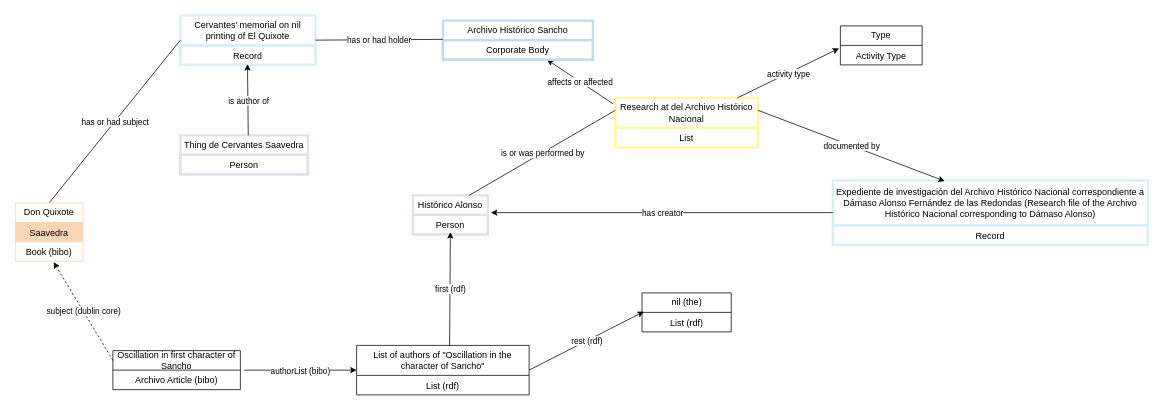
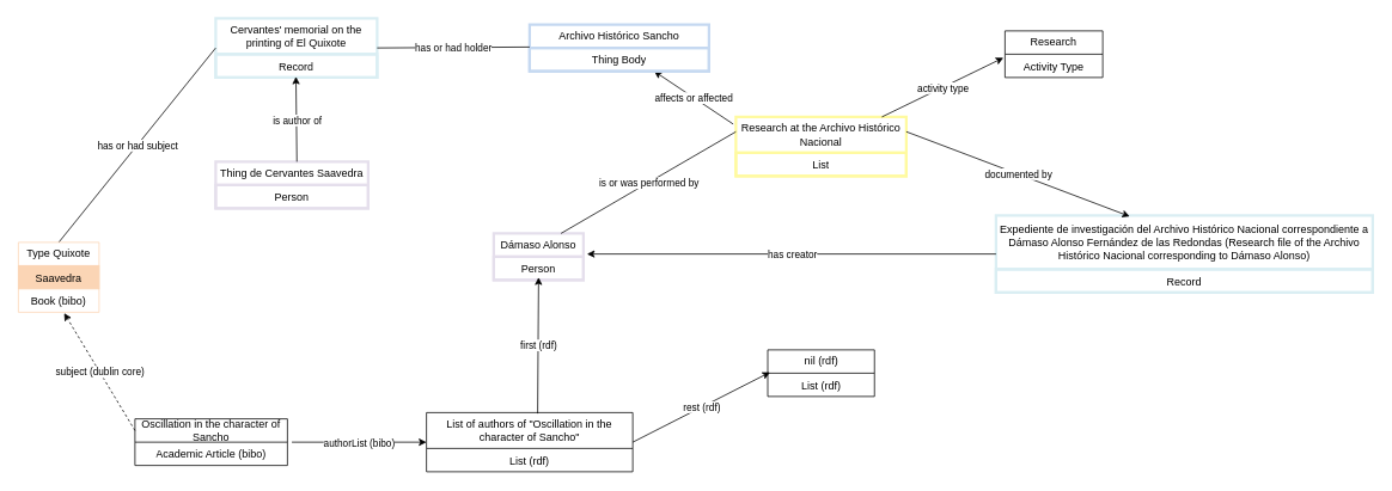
  <mxCell id="0" />
  <mxCell id="1" parent="0" />
- <mxCell id="2" value="Histórico Alonso" style="swimlane;fontStyle=0;childLayout=stackLayout;horizontal=1;startSize=26;strokeColor=#E5DFEC;strokeWidth=3;fillColor=none;horizontalStack=0;resizeParent=1;resizeParentMax=0;resizeLast=0;collapsible=1;marginBottom=0;whiteSpace=wrap;html=1;" parent="1" vertex="1"><mxGeometry x="550" y="260" width="100" height="52" as="geometry" /></mxCell>
+ <mxCell id="2" value="Dámaso Alonso" style="swimlane;fontStyle=0;childLayout=stackLayout;horizontal=1;startSize=26;strokeColor=#E5DFEC;strokeWidth=3;fillColor=none;horizontalStack=0;resizeParent=1;resizeParentMax=0;resizeLast=0;collapsible=1;marginBottom=0;whiteSpace=wrap;html=1;" parent="1" vertex="1"><mxGeometry x="550" y="260" width="100" height="52" as="geometry" /></mxCell>
  <mxCell id="3" value="Person" style="text;strokeColor=#E5DFEC;strokeWidth=3;fillColor=none;align=center;verticalAlign=top;spacingLeft=4;spacingRight=4;overflow=hidden;rotatable=0;points=[[0,0.5],[1,0.5]];portConstraint=eastwest;whiteSpace=wrap;html=1;" parent="2" vertex="1"><mxGeometry y="26" width="100" height="26" as="geometry" /></mxCell>
- <mxCell id="4" value="Research at del Archivo Histórico Nacional" style="swimlane;fontStyle=0;childLayout=stackLayout;horizontal=1;startSize=40;strokeColor=#FFFAA0;strokeWidth=3;fillColor=none;horizontalStack=0;resizeParent=1;resizeParentMax=0;resizeLast=0;collapsible=1;marginBottom=0;whiteSpace=wrap;html=1;" parent="1" vertex="1"><mxGeometry x="820" y="130" width="190" height="66" as="geometry" /></mxCell>
+ <mxCell id="4" value="Research at the Archivo Histórico Nacional" style="swimlane;fontStyle=0;childLayout=stackLayout;horizontal=1;startSize=40;strokeColor=#FFFAA0;strokeWidth=3;fillColor=none;horizontalStack=0;resizeParent=1;resizeParentMax=0;resizeLast=0;collapsible=1;marginBottom=0;whiteSpace=wrap;html=1;" parent="1" vertex="1"><mxGeometry x="820" y="130" width="190" height="66" as="geometry" /></mxCell>
  <mxCell id="5" value="List" style="text;strokeColor=#FFFAA0;strokeWidth=3;fillColor=none;align=center;verticalAlign=top;spacingLeft=4;spacingRight=4;overflow=hidden;rotatable=0;points=[[0,0.5],[1,0.5]];portConstraint=eastwest;whiteSpace=wrap;html=1;" parent="4" vertex="1"><mxGeometry y="40" width="190" height="26" as="geometry" /></mxCell>
  <mxCell id="6" value="" style="endArrow=none;html=1;rounded=0;exitX=0;exitY=0.25;exitDx=0;exitDy=0;entryX=0.75;entryY=0;entryDx=0;entryDy=0;" parent="1" source="4" target="2" edge="1"><mxGeometry relative="1" as="geometry"><mxPoint x="500" y="280" as="sourcePoint" /><mxPoint x="710" y="240" as="targetPoint" /></mxGeometry></mxCell>
  <mxCell id="7" value="is or was performed by" style="edgeLabel;resizable=0;html=1;;align=center;verticalAlign=middle;" parent="6" connectable="0" vertex="1"><mxGeometry relative="1" as="geometry" /></mxCell>
  <mxCell id="8" value="Expediente de investigación del Archivo Histórico Nacional correspondiente a Dámaso Alonso Fernández de las Redondas (Research file of the Archivo Histórico Nacional corresponding to Dámaso Alonso)" style="swimlane;fontStyle=0;childLayout=stackLayout;horizontal=1;startSize=60;strokeColor=#DAEEF3;strokeWidth=3;fillColor=none;horizontalStack=0;resizeParent=1;resizeParentMax=0;resizeLast=0;collapsible=1;marginBottom=0;whiteSpace=wrap;html=1;" parent="1" vertex="1"><mxGeometry x="1110" y="240" width="420" height="86" as="geometry" /></mxCell>
  <mxCell id="9" value="Record" style="text;strokeColor=#DAEEF3;strokeWidth=3;fillColor=none;align=center;verticalAlign=top;spacingLeft=4;spacingRight=4;overflow=hidden;rotatable=0;points=[[0,0.5],[1,0.5]];portConstraint=eastwest;whiteSpace=wrap;html=1;" parent="8" vertex="1"><mxGeometry y="60" width="420" height="26" as="geometry" /></mxCell>
  <mxCell id="10" value="" style="endArrow=classic;html=1;rounded=0;entryX=1.04;entryY=-0.115;entryDx=0;entryDy=0;entryPerimeter=0;exitX=0;exitY=0.5;exitDx=0;exitDy=0;" parent="1" source="8" target="3" edge="1"><mxGeometry relative="1" as="geometry"><mxPoint x="960" y="220" as="sourcePoint" /><mxPoint x="1160" y="220" as="targetPoint" /></mxGeometry></mxCell>
  <mxCell id="11" value="has creator" style="edgeLabel;resizable=0;html=1;;align=center;verticalAlign=middle;" parent="10" connectable="0" vertex="1"><mxGeometry relative="1" as="geometry" /></mxCell>
  <mxCell id="12" value="" style="endArrow=classic;html=1;rounded=0;exitX=1;exitY=0.25;exitDx=0;exitDy=0;entryX=0.355;entryY=0.012;entryDx=0;entryDy=0;entryPerimeter=0;" parent="1" source="4" target="8" edge="1"><mxGeometry relative="1" as="geometry"><mxPoint x="1110" y="147" as="sourcePoint" /><mxPoint x="925" y="260" as="targetPoint" /></mxGeometry></mxCell>
  <mxCell id="13" value="documented by" style="edgeLabel;resizable=0;html=1;;align=center;verticalAlign=middle;" parent="12" connectable="0" vertex="1"><mxGeometry relative="1" as="geometry" /></mxCell>
  <mxCell id="14" value="" style="endArrow=classic;html=1;rounded=0;exitX=-0.016;exitY=0.121;exitDx=0;exitDy=0;exitPerimeter=0;" parent="1" source="4" target="18" edge="1"><mxGeometry relative="1" as="geometry"><mxPoint x="809" y="130" as="sourcePoint" /><mxPoint x="650" y="40" as="targetPoint" /></mxGeometry></mxCell>
  <mxCell id="15" value="affects or affected" style="edgeLabel;resizable=0;html=1;;align=center;verticalAlign=middle;" parent="14" connectable="0" vertex="1"><mxGeometry relative="1" as="geometry" /></mxCell>
  <mxCell id="16" value="Thing de Cervantes Saavedra" style="swimlane;fontStyle=0;childLayout=stackLayout;horizontal=1;startSize=26;strokeColor=#E5DFEC;strokeWidth=3;fillColor=none;horizontalStack=0;resizeParent=1;resizeParentMax=0;resizeLast=0;collapsible=1;marginBottom=0;whiteSpace=wrap;html=1;" parent="1" vertex="1"><mxGeometry x="240" y="180" width="170" height="52" as="geometry" /></mxCell>
  <mxCell id="17" value="Person" style="text;strokeColor=#E5DFEC;strokeWidth=3;fillColor=none;align=center;verticalAlign=top;spacingLeft=4;spacingRight=4;overflow=hidden;rotatable=0;points=[[0,0.5],[1,0.5]];portConstraint=eastwest;whiteSpace=wrap;html=1;" parent="16" vertex="1"><mxGeometry y="26" width="170" height="26" as="geometry" /></mxCell>
  <mxCell id="18" value="Archivo Histórico Sancho" style="swimlane;fontStyle=0;childLayout=stackLayout;horizontal=1;startSize=26;strokeColor=#C6D9F1;strokeWidth=3;fillColor=none;horizontalStack=0;resizeParent=1;resizeParentMax=0;resizeLast=0;collapsible=1;marginBottom=0;whiteSpace=wrap;html=1;" parent="1" vertex="1"><mxGeometry x="590" y="27" width="200" height="52" as="geometry" /></mxCell>
- <mxCell id="19" value="Corporate Body" style="text;strokeColor=#C6D9F1;strokeWidth=3;fillColor=none;align=center;verticalAlign=top;spacingLeft=4;spacingRight=4;overflow=hidden;rotatable=0;points=[[0,0.5],[1,0.5]];portConstraint=eastwest;whiteSpace=wrap;html=1;" parent="18" vertex="1"><mxGeometry y="26" width="200" height="26" as="geometry" /></mxCell>
- <mxCell id="20" value="Cervantes' memorial on nil printing of El Quixote" style="swimlane;fontStyle=0;childLayout=stackLayout;horizontal=1;startSize=40;strokeColor=#DAEEF3;strokeWidth=3;fillColor=none;horizontalStack=0;resizeParent=1;resizeParentMax=0;resizeLast=0;collapsible=1;marginBottom=0;whiteSpace=wrap;html=1;" parent="1" vertex="1"><mxGeometry x="240" y="20" width="180" height="66" as="geometry" /></mxCell>
+ <mxCell id="19" value="Thing Body" style="text;strokeColor=#C6D9F1;strokeWidth=3;fillColor=none;align=center;verticalAlign=top;spacingLeft=4;spacingRight=4;overflow=hidden;rotatable=0;points=[[0,0.5],[1,0.5]];portConstraint=eastwest;whiteSpace=wrap;html=1;" parent="18" vertex="1"><mxGeometry y="26" width="200" height="26" as="geometry" /></mxCell>
+ <mxCell id="20" value="Cervantes' memorial on the printing of El Quixote" style="swimlane;fontStyle=0;childLayout=stackLayout;horizontal=1;startSize=40;strokeColor=#DAEEF3;strokeWidth=3;fillColor=none;horizontalStack=0;resizeParent=1;resizeParentMax=0;resizeLast=0;collapsible=1;marginBottom=0;whiteSpace=wrap;html=1;" parent="1" vertex="1"><mxGeometry x="240" y="20" width="180" height="66" as="geometry" /></mxCell>
  <mxCell id="21" value="Record" style="text;strokeColor=#DAEEF3;strokeWidth=3;fillColor=none;align=center;verticalAlign=top;spacingLeft=4;spacingRight=4;overflow=hidden;rotatable=0;points=[[0,0.5],[1,0.5]];portConstraint=eastwest;whiteSpace=wrap;html=1;" parent="20" vertex="1"><mxGeometry y="40" width="180" height="26" as="geometry" /></mxCell>
  <mxCell id="22" value="" style="endArrow=none;html=1;rounded=0;exitX=1;exitY=0.5;exitDx=0;exitDy=0;entryX=0;entryY=-0.038;entryDx=0;entryDy=0;entryPerimeter=0;" parent="1" source="20" target="19" edge="1"><mxGeometry relative="1" as="geometry"><mxPoint x="440" y="52" as="sourcePoint" /><mxPoint x="635" y="-61" as="targetPoint" /></mxGeometry></mxCell>
  <mxCell id="23" value="has or had holder" style="edgeLabel;resizable=0;html=1;;align=center;verticalAlign=middle;" parent="22" connectable="0" vertex="1"><mxGeometry relative="1" as="geometry" /></mxCell>
  <mxCell id="24" value="" style="endArrow=classic;html=1;rounded=0;exitX=0.588;exitY=0.019;exitDx=0;exitDy=0;entryX=0.494;entryY=1;entryDx=0;entryDy=0;entryPerimeter=0;exitPerimeter=0;" parent="1" edge="1"><mxGeometry relative="1" as="geometry"><mxPoint x="330.52" y="179.998" as="sourcePoint" /><mxPoint x="329.48" y="85.01" as="targetPoint" /></mxGeometry></mxCell>
  <mxCell id="25" value="is author of" style="edgeLabel;resizable=0;html=1;;align=center;verticalAlign=middle;" parent="24" connectable="0" vertex="1"><mxGeometry relative="1" as="geometry" /></mxCell>
  <mxCell id="26" value="" style="endArrow=classic;html=1;rounded=0;entryX=0.5;entryY=0.885;entryDx=0;entryDy=0;entryPerimeter=0;exitX=0.539;exitY=0.015;exitDx=0;exitDy=0;exitPerimeter=0;" parent="1" source="37" target="3" edge="1"><mxGeometry relative="1" as="geometry"><mxPoint x="460" y="480" as="sourcePoint" /><mxPoint x="606" y="360.004" as="targetPoint" /></mxGeometry></mxCell>
  <mxCell id="27" value="first (rdf)" style="edgeLabel;resizable=0;html=1;;align=center;verticalAlign=middle;" parent="26" connectable="0" vertex="1"><mxGeometry relative="1" as="geometry" /></mxCell>
- <mxCell id="28" value="Oscillation in first character of Sancho" style="swimlane;fontStyle=0;childLayout=stackLayout;horizontal=1;startSize=26;fillColor=none;horizontalStack=0;resizeParent=1;resizeParentMax=0;resizeLast=0;collapsible=1;marginBottom=0;whiteSpace=wrap;html=1;" parent="1" vertex="1"><mxGeometry x="150" y="467" width="170" height="52" as="geometry"><mxRectangle x="981" y="570" width="50" height="40" as="alternateBounds" /></mxGeometry></mxCell>
- <mxCell id="29" value="&lt;div&gt;Archivo Article (bibo)&lt;/div&gt;" style="text;strokeColor=none;fillColor=none;align=center;verticalAlign=top;spacingLeft=4;spacingRight=4;overflow=hidden;rotatable=0;points=[[0,0.5],[1,0.5]];portConstraint=eastwest;whiteSpace=wrap;html=1;" parent="28" vertex="1"><mxGeometry y="26" width="170" height="26" as="geometry" /></mxCell>
+ <mxCell id="28" value="Oscillation in the character of Sancho" style="swimlane;fontStyle=0;childLayout=stackLayout;horizontal=1;startSize=26;fillColor=none;horizontalStack=0;resizeParent=1;resizeParentMax=0;resizeLast=0;collapsible=1;marginBottom=0;whiteSpace=wrap;html=1;" parent="1" vertex="1"><mxGeometry x="150" y="467" width="170" height="52" as="geometry"><mxRectangle x="981" y="570" width="50" height="40" as="alternateBounds" /></mxGeometry></mxCell>
+ <mxCell id="29" value="&lt;div&gt;Academic Article (bibo)&lt;/div&gt;" style="text;strokeColor=none;fillColor=none;align=center;verticalAlign=top;spacingLeft=4;spacingRight=4;overflow=hidden;rotatable=0;points=[[0,0.5],[1,0.5]];portConstraint=eastwest;whiteSpace=wrap;html=1;" parent="28" vertex="1"><mxGeometry y="26" width="170" height="26" as="geometry" /></mxCell>
  <mxCell id="30" value="" style="endArrow=none;html=1;rounded=0;exitX=0;exitY=0.5;exitDx=0;exitDy=0;entryX=0.5;entryY=0;entryDx=0;entryDy=0;" parent="1" source="20" target="32" edge="1"><mxGeometry relative="1" as="geometry"><mxPoint x="121.04" y="274.988" as="sourcePoint" /><mxPoint x="95" y="290" as="targetPoint" /></mxGeometry></mxCell>
  <mxCell id="31" value="has or had subject" style="edgeLabel;resizable=0;html=1;;align=center;verticalAlign=middle;" parent="30" connectable="0" vertex="1"><mxGeometry relative="1" as="geometry" /></mxCell>
- <mxCell id="32" value="Don Quixote" style="swimlane;fontStyle=0;childLayout=stackLayout;horizontal=1;startSize=26;strokeColor=#FBD5B5;fillColor=none;horizontalStack=0;resizeParent=1;resizeParentMax=0;resizeLast=0;collapsible=1;marginBottom=0;whiteSpace=wrap;html=1;" parent="1" vertex="1"><mxGeometry x="20" y="270" width="90" height="78" as="geometry" /></mxCell>
+ <mxCell id="32" value="Type Quixote" style="swimlane;fontStyle=0;childLayout=stackLayout;horizontal=1;startSize=26;strokeColor=#FBD5B5;fillColor=none;horizontalStack=0;resizeParent=1;resizeParentMax=0;resizeLast=0;collapsible=1;marginBottom=0;whiteSpace=wrap;html=1;" parent="1" vertex="1"><mxGeometry x="20" y="270" width="90" height="78" as="geometry" /></mxCell>
  <mxCell id="33" value="Saavedra" style="text;strokeColor=#FBD5B5;fillColor=#FBD5B5;align=center;verticalAlign=top;spacingLeft=4;spacingRight=4;overflow=hidden;rotatable=0;points=[[0,0.5],[1,0.5]];portConstraint=eastwest;whiteSpace=wrap;html=1;" parent="32" vertex="1"><mxGeometry y="26" width="90" height="26" as="geometry" /></mxCell>
  <mxCell id="34" value="Book (bibo)" style="text;align=center;verticalAlign=top;spacingLeft=4;spacingRight=4;overflow=hidden;rotatable=0;points=[[0,0.5],[1,0.5]];portConstraint=eastwest;whiteSpace=wrap;html=1;" parent="32" vertex="1"><mxGeometry y="52" width="90" height="26" as="geometry" /></mxCell>
  <mxCell id="35" value="" style="endArrow=classic;html=1;rounded=0;exitX=0;exitY=0.25;exitDx=0;exitDy=0;entryX=0.567;entryY=1.038;entryDx=0;entryDy=0;entryPerimeter=0;dashed=1;" parent="1" source="28" target="34" edge="1"><mxGeometry relative="1" as="geometry"><mxPoint x="285" y="260" as="sourcePoint" /><mxPoint x="80" y="370" as="targetPoint" /></mxGeometry></mxCell>
  <mxCell id="36" value="subject (dublin core)" style="edgeLabel;resizable=0;html=1;;align=center;verticalAlign=middle;" parent="35" connectable="0" vertex="1"><mxGeometry relative="1" as="geometry" /></mxCell>
  <mxCell id="37" value="List of authors of &quot;Oscillation in the character of Sancho&quot;" style="swimlane;fontStyle=0;childLayout=stackLayout;horizontal=1;startSize=40;fillColor=none;horizontalStack=0;resizeParent=1;resizeParentMax=0;resizeLast=0;collapsible=1;marginBottom=0;whiteSpace=wrap;html=1;" parent="1" vertex="1"><mxGeometry x="475" y="460" width="230" height="66" as="geometry" /></mxCell>
  <mxCell id="38" value="List (rdf)" style="text;strokeColor=none;fillColor=none;align=center;verticalAlign=top;spacingLeft=4;spacingRight=4;overflow=hidden;rotatable=0;points=[[0,0.5],[1,0.5]];portConstraint=eastwest;whiteSpace=wrap;html=1;" parent="37" vertex="1"><mxGeometry y="40" width="230" height="26" as="geometry" /></mxCell>
  <mxCell id="39" value="" style="endArrow=classic;html=1;rounded=0;exitX=1.029;exitY=0;exitDx=0;exitDy=0;entryX=0;entryY=0.5;entryDx=0;entryDy=0;exitPerimeter=0;" parent="1" source="29" target="37" edge="1"><mxGeometry relative="1" as="geometry"><mxPoint x="376.04" y="540.498" as="sourcePoint" /><mxPoint x="375" y="445.51" as="targetPoint" /></mxGeometry></mxCell>
  <mxCell id="40" value="authorList (bibo)" style="edgeLabel;resizable=0;html=1;;align=center;verticalAlign=middle;" parent="39" connectable="0" vertex="1"><mxGeometry relative="1" as="geometry" /></mxCell>
  <mxCell id="41" value="" style="endArrow=classic;html=1;rounded=0;exitX=1;exitY=0.5;exitDx=0;exitDy=0;entryX=0.021;entryY=-0.038;entryDx=0;entryDy=0;entryPerimeter=0;" parent="1" source="37" target="44" edge="1"><mxGeometry relative="1" as="geometry"><mxPoint x="810" y="542" as="sourcePoint" /><mxPoint x="840" y="430" as="targetPoint" /></mxGeometry></mxCell>
  <mxCell id="42" value="rest (rdf)" style="edgeLabel;resizable=0;html=1;;align=center;verticalAlign=middle;" parent="41" connectable="0" vertex="1"><mxGeometry relative="1" as="geometry" /></mxCell>
- <mxCell id="43" value="nil (the)" style="swimlane;fontStyle=0;childLayout=stackLayout;horizontal=1;startSize=26;fillColor=none;horizontalStack=0;resizeParent=1;resizeParentMax=0;resizeLast=0;collapsible=1;marginBottom=0;whiteSpace=wrap;html=1;" parent="1" vertex="1"><mxGeometry x="855.5" y="390" width="119" height="52" as="geometry" /></mxCell>
+ <mxCell id="43" value="nil (rdf)" style="swimlane;fontStyle=0;childLayout=stackLayout;horizontal=1;startSize=26;fillColor=none;horizontalStack=0;resizeParent=1;resizeParentMax=0;resizeLast=0;collapsible=1;marginBottom=0;whiteSpace=wrap;html=1;" parent="1" vertex="1"><mxGeometry x="855.5" y="390" width="119" height="52" as="geometry" /></mxCell>
  <mxCell id="44" value="&lt;div&gt;List (rdf)&lt;/div&gt;" style="text;strokeColor=none;fillColor=none;align=center;verticalAlign=top;spacingLeft=4;spacingRight=4;overflow=hidden;rotatable=0;points=[[0,0.5],[1,0.5]];portConstraint=eastwest;whiteSpace=wrap;html=1;" parent="43" vertex="1"><mxGeometry y="26" width="119" height="26" as="geometry" /></mxCell>
- <mxCell id="45" value="Type" style="swimlane;fontStyle=0;childLayout=stackLayout;horizontal=1;startSize=26;fillColor=none;horizontalStack=0;resizeParent=1;resizeParentMax=0;resizeLast=0;collapsible=1;marginBottom=0;whiteSpace=wrap;html=1;" parent="1" vertex="1"><mxGeometry x="1120" y="34" width="109" height="52" as="geometry" /></mxCell>
+ <mxCell id="45" value="Research" style="swimlane;fontStyle=0;childLayout=stackLayout;horizontal=1;startSize=26;fillColor=none;horizontalStack=0;resizeParent=1;resizeParentMax=0;resizeLast=0;collapsible=1;marginBottom=0;whiteSpace=wrap;html=1;" parent="1" vertex="1"><mxGeometry x="1120" y="34" width="109" height="52" as="geometry" /></mxCell>
  <mxCell id="46" value="Activity Type&lt;div&gt;&lt;br&gt;&lt;/div&gt;" style="text;strokeColor=none;strokeColor=none;fillColor=none;align=center;verticalAlign=top;spacingLeft=4;spacingRight=4;overflow=hidden;rotatable=0;points=[[0,0.5],[1,0.5]];portConstraint=eastwest;whiteSpace=wrap;html=1;" parent="45" vertex="1"><mxGeometry y="26" width="109" height="26" as="geometry" /></mxCell>
  <mxCell id="47" value="" style="endArrow=classic;html=1;rounded=0;entryX=-0.016;entryY=0.154;entryDx=0;entryDy=0;entryPerimeter=0;" parent="1" source="4" target="46" edge="1"><mxGeometry relative="1" as="geometry"><mxPoint x="1010" y="109" as="sourcePoint" /><mxPoint x="922" y="50" as="targetPoint" /></mxGeometry></mxCell>
  <mxCell id="48" value="activity type" style="edgeLabel;resizable=0;html=1;;align=center;verticalAlign=middle;" parent="47" connectable="0" vertex="1"><mxGeometry relative="1" as="geometry" /></mxCell>
